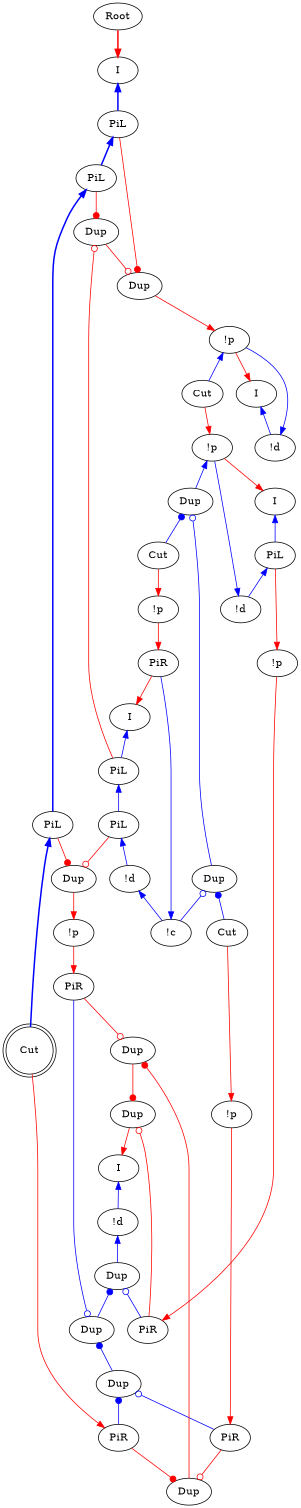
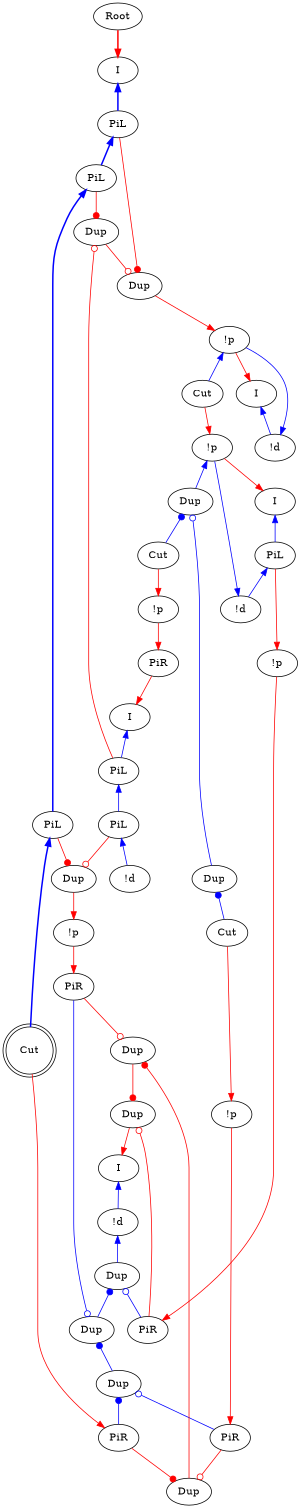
  digraph {
    edge [color=red]
    n1 [label=Root]
    n2 [label=I]
    n3 [label="!p"]
    n4 [label=I]
    n5 [label=Cut]
    n6 [label="!d"]
    n7 [label=I]
    n8 [label="!d"]
    n9 [label=Dup]
    n10 [label="!p"]
    n11 [label=I]
    n12 [label=Dup]
    n13 [label="!d"]
    n14 [label=PiL]
    n15 [label="!p"]
    n16 [label=PiL]
    n17 [label="!p"]
    n18 [label=PiR]
    n19 [label=Cut]
    n20 [label=I]
-   n21 [label="!c"]
    n22 [label="!d"]
    n23 [label=PiL]
    n24 [label=Dup]
    n25 [label=Cut shape=doublecircle]
    n26 [label=PiL]
    n27 [label=PiL]
    n28 [label=Dup]
    n29 [label=PiL]
    n30 [label=Dup]
    n31 [label=Cut]
    n32 [label="!p"]
    n33 [label=Dup]
    n34 [label=PiR]
    n35 [label=PiR]
    n36 [label="!p"]
    n37 [label=PiR]
    n38 [label=PiR]
    n39 [label=Dup]
    n40 [label=Dup]
    n41 [label=Dup]
    n42 [label=Dup]
    n43 [label=Dup]
    n1 -> n2 [penwidth=2]
    n2 -> n16 [color=blue dir=back penwidth=2]
    n3 -> n4
    n3 -> n5 [color=blue dir=back]
    n4 -> n6 [color=blue dir=back]
    n5 -> n10
    n6 -> n3 [color=blue dir=back]
    n7 -> n8 [color=blue dir=back]
    n8 -> n9 [color=blue dir=back]
    n9 -> n34 [arrowtail=odot color=blue dir=back]
    n9 -> n40 [arrowtail=dot color=blue dir=back]
    n10 -> n11
    n10 -> n12 [color=blue dir=back]
    n11 -> n14 [color=blue dir=back]
    n12 -> n19 [arrowtail=dot color=blue dir=back]
    n12 -> n30 [arrowtail=odot color=blue dir=back]
    n13 -> n10 [color=blue dir=back]
    n14 -> n13 [color=blue dir=back]
    n14 -> n15
    n15 -> n34
    n16 -> n27 [color=blue dir=back penwidth=2]
    n16 -> n33 [arrowhead=dot]
    n17 -> n18
    n18 -> n20
    n19 -> n17
    n20 -> n29 [color=blue dir=back]
-   n21 -> n18 [color=blue dir=back]
-   n22 -> n21 [color=blue dir=back]
    n23 -> n24 [arrowhead=dot]
    n23 -> n25 [color=blue dir=back penwidth=2]
    n24 -> n32
    n25 -> n38
    n26 -> n22 [color=blue dir=back]
    n26 -> n24 [arrowhead=odot]
    n27 -> n23 [color=blue dir=back penwidth=2]
    n27 -> n28 [arrowhead=dot]
    n28 -> n33 [arrowhead=odot]
    n29 -> n26 [color=blue dir=back]
    n29 -> n28 [arrowhead=odot]
-   n30 -> n21 [arrowtail=odot color=blue dir=back]
    n30 -> n31 [arrowtail=dot color=blue dir=back]
    n31 -> n36
    n32 -> n35
    n33 -> n3
    n34 -> n39 [arrowhead=odot]
    n35 -> n41 [arrowhead=odot]
    n36 -> n37
    n37 -> n43 [arrowhead=odot]
    n38 -> n43 [arrowhead=dot]
    n39 -> n7
    n40 -> n35 [arrowtail=odot color=blue dir=back]
    n40 -> n42 [arrowtail=dot color=blue dir=back]
    n41 -> n39 [arrowhead=dot]
    n42 -> n37 [arrowtail=odot color=blue dir=back]
    n42 -> n38 [arrowtail=dot color=blue dir=back]
    n43 -> n41 [arrowhead=dot]
  }
